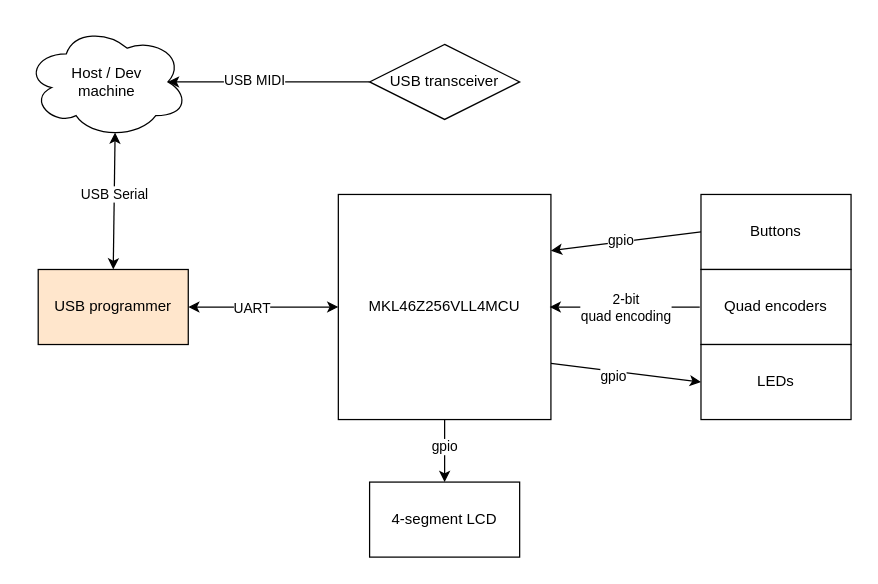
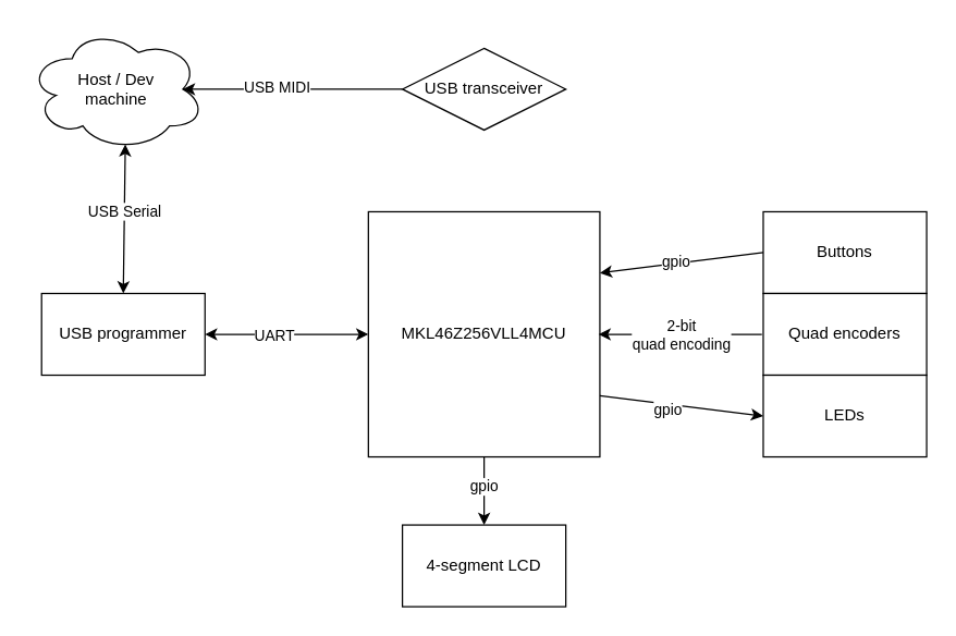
  <mxCell id="0" />
  <mxCell id="1" parent="0" />
  <mxCell id="2" style="edgeStyle=orthogonalEdgeStyle;rounded=0;orthogonalLoop=1;jettySize=auto;html=1;exitX=0.5;exitY=1;exitDx=0;exitDy=0;entryX=0.5;entryY=0;entryDx=0;entryDy=0;" edge="1" parent="1" source="6" target="7"><mxGeometry relative="1" as="geometry" /></mxCell>
  <mxCell id="3" value="gpio" style="edgeLabel;html=1;align=center;verticalAlign=middle;resizable=0;points=[];" vertex="1" connectable="0" parent="2"><mxGeometry x="-0.16" y="-1" relative="1" as="geometry"><mxPoint as="offset" /></mxGeometry></mxCell>
  <mxCell id="4" style="rounded=0;orthogonalLoop=1;jettySize=auto;html=1;exitX=1;exitY=0.75;exitDx=0;exitDy=0;entryX=0;entryY=0.5;entryDx=0;entryDy=0;" edge="1" parent="1" source="6" target="15"><mxGeometry relative="1" as="geometry" /></mxCell>
  <mxCell id="5" value="gpio" style="edgeLabel;html=1;align=center;verticalAlign=middle;resizable=0;points=[];" vertex="1" connectable="0" parent="4"><mxGeometry x="-0.175" y="-4" relative="1" as="geometry"><mxPoint as="offset" /></mxGeometry></mxCell>
  <mxCell id="6" value="MKL46Z256VLL4MCU" style="rounded=0;whiteSpace=wrap;html=1;" vertex="1" parent="1"><mxGeometry x="270" y="155" width="170" height="180" as="geometry" /></mxCell>
  <mxCell id="7" value="4-segment LCD" style="rounded=0;whiteSpace=wrap;html=1;" vertex="1" parent="1"><mxGeometry x="295" y="385" width="120" height="60" as="geometry" /></mxCell>
  <mxCell id="8" value="USB transceiver" style="rhombus;whiteSpace=wrap;html=1;" vertex="1" parent="1"><mxGeometry x="295" y="35" width="120" height="60" as="geometry" /></mxCell>
  <mxCell id="9" style="rounded=0;orthogonalLoop=1;jettySize=auto;html=1;exitX=0;exitY=0.5;exitDx=0;exitDy=0;entryX=1;entryY=0.25;entryDx=0;entryDy=0;" edge="1" parent="1" source="11" target="6"><mxGeometry relative="1" as="geometry" /></mxCell>
  <mxCell id="10" value="gpio" style="edgeLabel;html=1;align=center;verticalAlign=middle;resizable=0;points=[];" vertex="1" connectable="0" parent="9"><mxGeometry x="0.079" y="-2" relative="1" as="geometry"><mxPoint as="offset" /></mxGeometry></mxCell>
  <mxCell id="11" value="Buttons" style="rounded=0;whiteSpace=wrap;html=1;" vertex="1" parent="1"><mxGeometry x="560" y="155" width="120" height="60" as="geometry" /></mxCell>
  <mxCell id="12" style="edgeStyle=orthogonalEdgeStyle;rounded=0;orthogonalLoop=1;jettySize=auto;html=1;exitX=0;exitY=0.5;exitDx=0;exitDy=0;" edge="1" parent="1"><mxGeometry relative="1" as="geometry"><mxPoint x="559" y="245" as="sourcePoint" /><mxPoint x="439" y="245" as="targetPoint" /></mxGeometry></mxCell>
  <mxCell id="13" value="2-bit &lt;br&gt;quad encoding" style="edgeLabel;html=1;align=center;verticalAlign=middle;resizable=0;points=[];" vertex="1" connectable="0" parent="12"><mxGeometry x="0.3" y="3" relative="1" as="geometry"><mxPoint x="18" y="-3" as="offset" /></mxGeometry></mxCell>
  <mxCell id="14" value="Quad encoders" style="rounded=0;whiteSpace=wrap;html=1;" vertex="1" parent="1"><mxGeometry x="560" y="215" width="120" height="60" as="geometry" /></mxCell>
  <mxCell id="15" value="LEDs" style="rounded=0;whiteSpace=wrap;html=1;" vertex="1" parent="1"><mxGeometry x="560" y="275" width="120" height="60" as="geometry" /></mxCell>
  <mxCell id="16" style="edgeStyle=none;rounded=0;orthogonalLoop=1;jettySize=auto;html=1;exitX=1;exitY=0.5;exitDx=0;exitDy=0;entryX=0;entryY=0.5;entryDx=0;entryDy=0;startArrow=classic;startFill=1;" edge="1" parent="1" source="18" target="6"><mxGeometry relative="1" as="geometry" /></mxCell>
  <mxCell id="17" value="UART" style="edgeLabel;html=1;align=center;verticalAlign=middle;resizable=0;points=[];" vertex="1" connectable="0" parent="16"><mxGeometry x="-0.167" relative="1" as="geometry"><mxPoint as="offset" /></mxGeometry></mxCell>
- <mxCell id="18" value="USB programmer" style="rounded=0;whiteSpace=wrap;html=1;fillColor=#ffe6cc;" vertex="1" parent="1"><mxGeometry x="30" y="215" width="120" height="60" as="geometry" /></mxCell>
+ <mxCell id="18" value="USB programmer" style="rounded=0;whiteSpace=wrap;html=1;" vertex="1" parent="1"><mxGeometry x="30" y="215" width="120" height="60" as="geometry" /></mxCell>
  <mxCell id="19" style="edgeStyle=none;rounded=0;orthogonalLoop=1;jettySize=auto;html=1;exitX=0.875;exitY=0.5;exitDx=0;exitDy=0;exitPerimeter=0;startArrow=classic;startFill=1;endArrow=none;endFill=0;" edge="1" parent="1" source="23" target="8"><mxGeometry relative="1" as="geometry" /></mxCell>
  <mxCell id="20" value="USB MIDI" style="edgeLabel;html=1;align=center;verticalAlign=middle;resizable=0;points=[];" vertex="1" connectable="0" parent="19"><mxGeometry x="-0.138" y="2" relative="1" as="geometry"><mxPoint as="offset" /></mxGeometry></mxCell>
  <mxCell id="21" style="edgeStyle=none;rounded=0;orthogonalLoop=1;jettySize=auto;html=1;exitX=0.55;exitY=0.95;exitDx=0;exitDy=0;exitPerimeter=0;entryX=0.5;entryY=0;entryDx=0;entryDy=0;startArrow=classic;startFill=1;endArrow=classic;endFill=1;" edge="1" parent="1" source="23" target="18"><mxGeometry relative="1" as="geometry" /></mxCell>
  <mxCell id="22" value="USB Serial" style="edgeLabel;html=1;align=center;verticalAlign=middle;resizable=0;points=[];" vertex="1" connectable="0" parent="21"><mxGeometry x="-0.407" y="3" relative="1" as="geometry"><mxPoint x="-4" y="17" as="offset" /></mxGeometry></mxCell>
  <mxCell id="23" value="Host / Dev &lt;br&gt;machine" style="ellipse;shape=cloud;whiteSpace=wrap;html=1;" vertex="1" parent="1"><mxGeometry x="20" y="20" width="130" height="90" as="geometry" /></mxCell>
